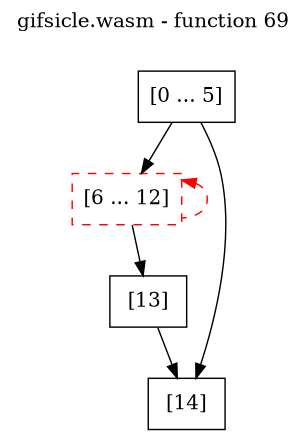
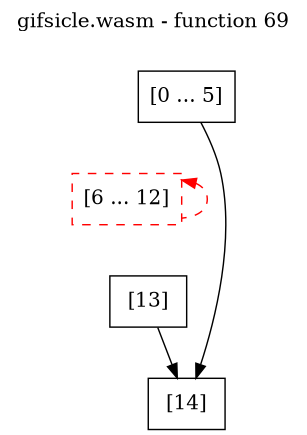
  digraph {
    label="gifsicle.wasm - function 69"
    labelfontcolor=black
    labelfontname=Helvetica
    labelfontsize=16
    labelloc=t
    node [color=black shape=box style=solid]
    n1 [label="[0 ... 5]"]
    n2 [color=red label="[6 ... 12]" style=dashed]
    n3 [label="[14]"]
    n4 [label="[13]"]
-   n1 -> n2
    n1 -> n3
    n2 -> n2 [color=red dir=back style=dashed]
-   n2 -> n4
    n4 -> n3
  }
